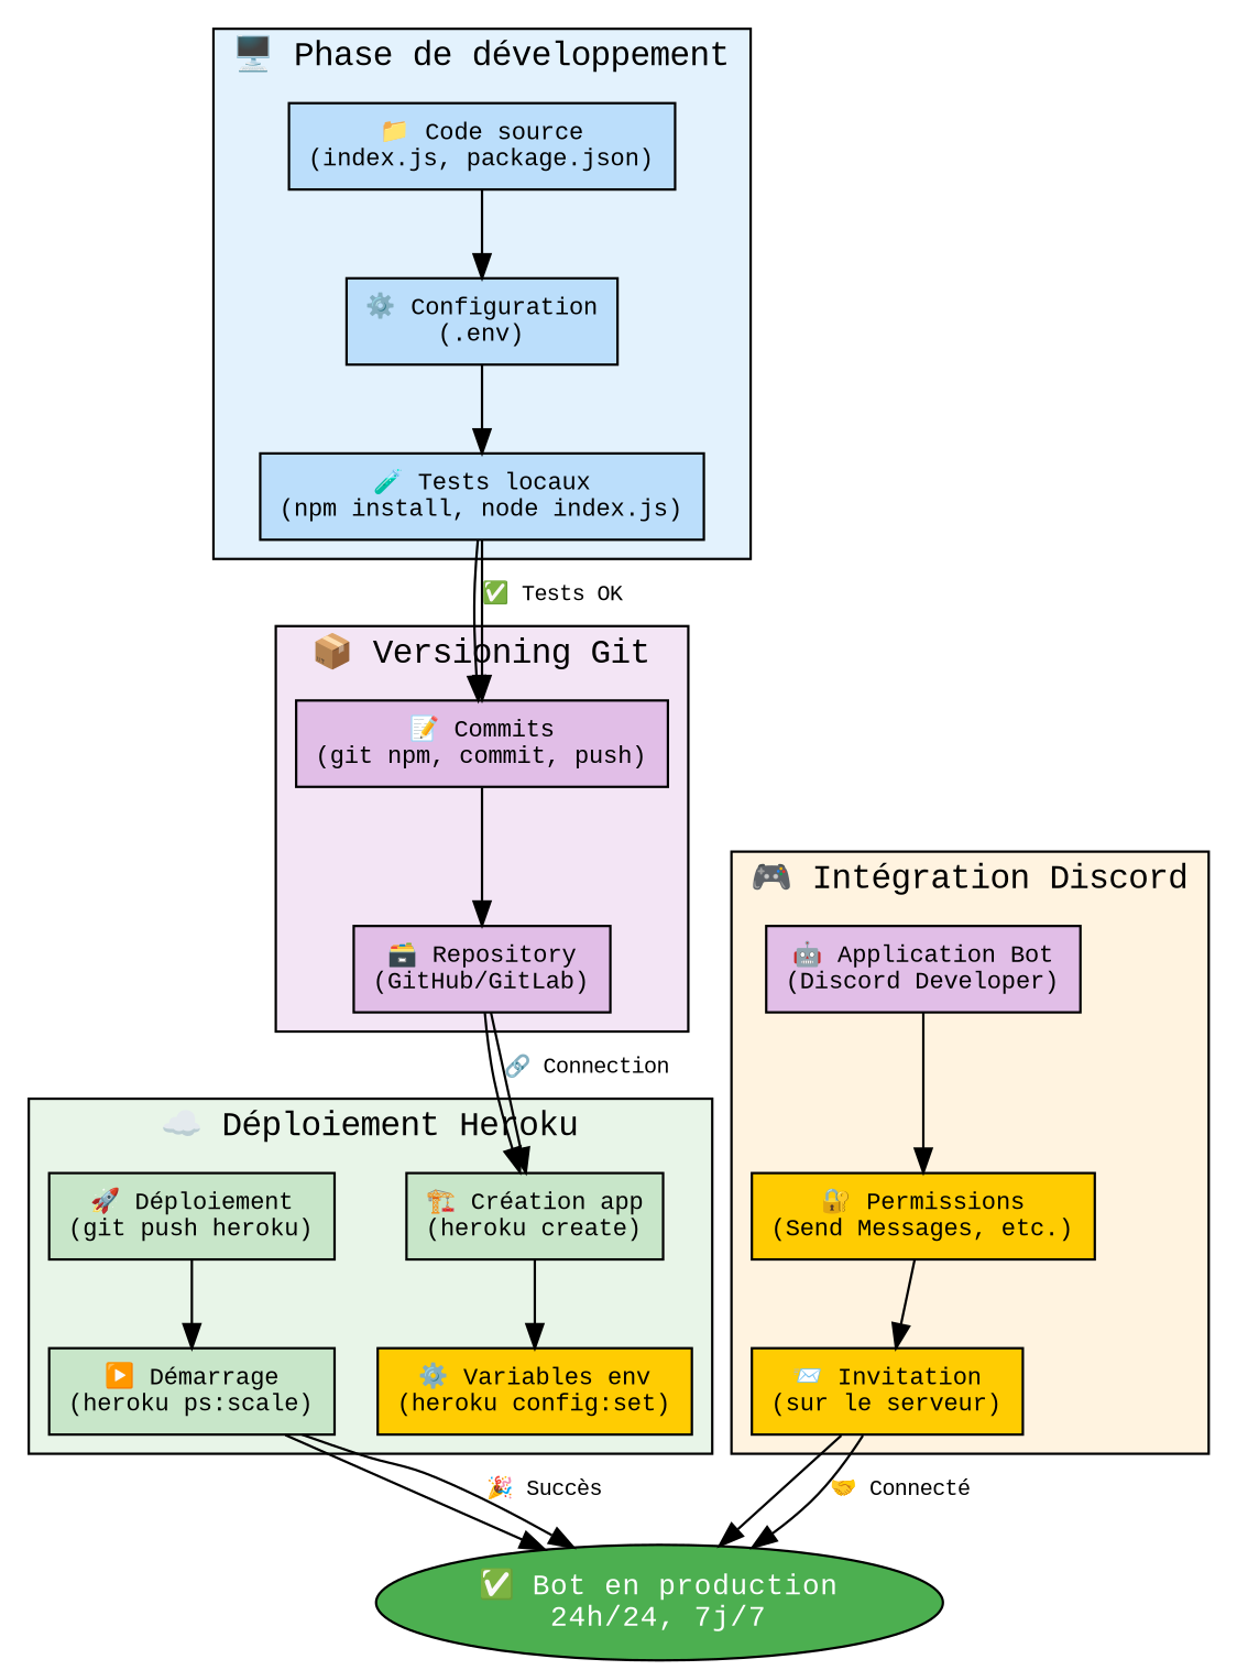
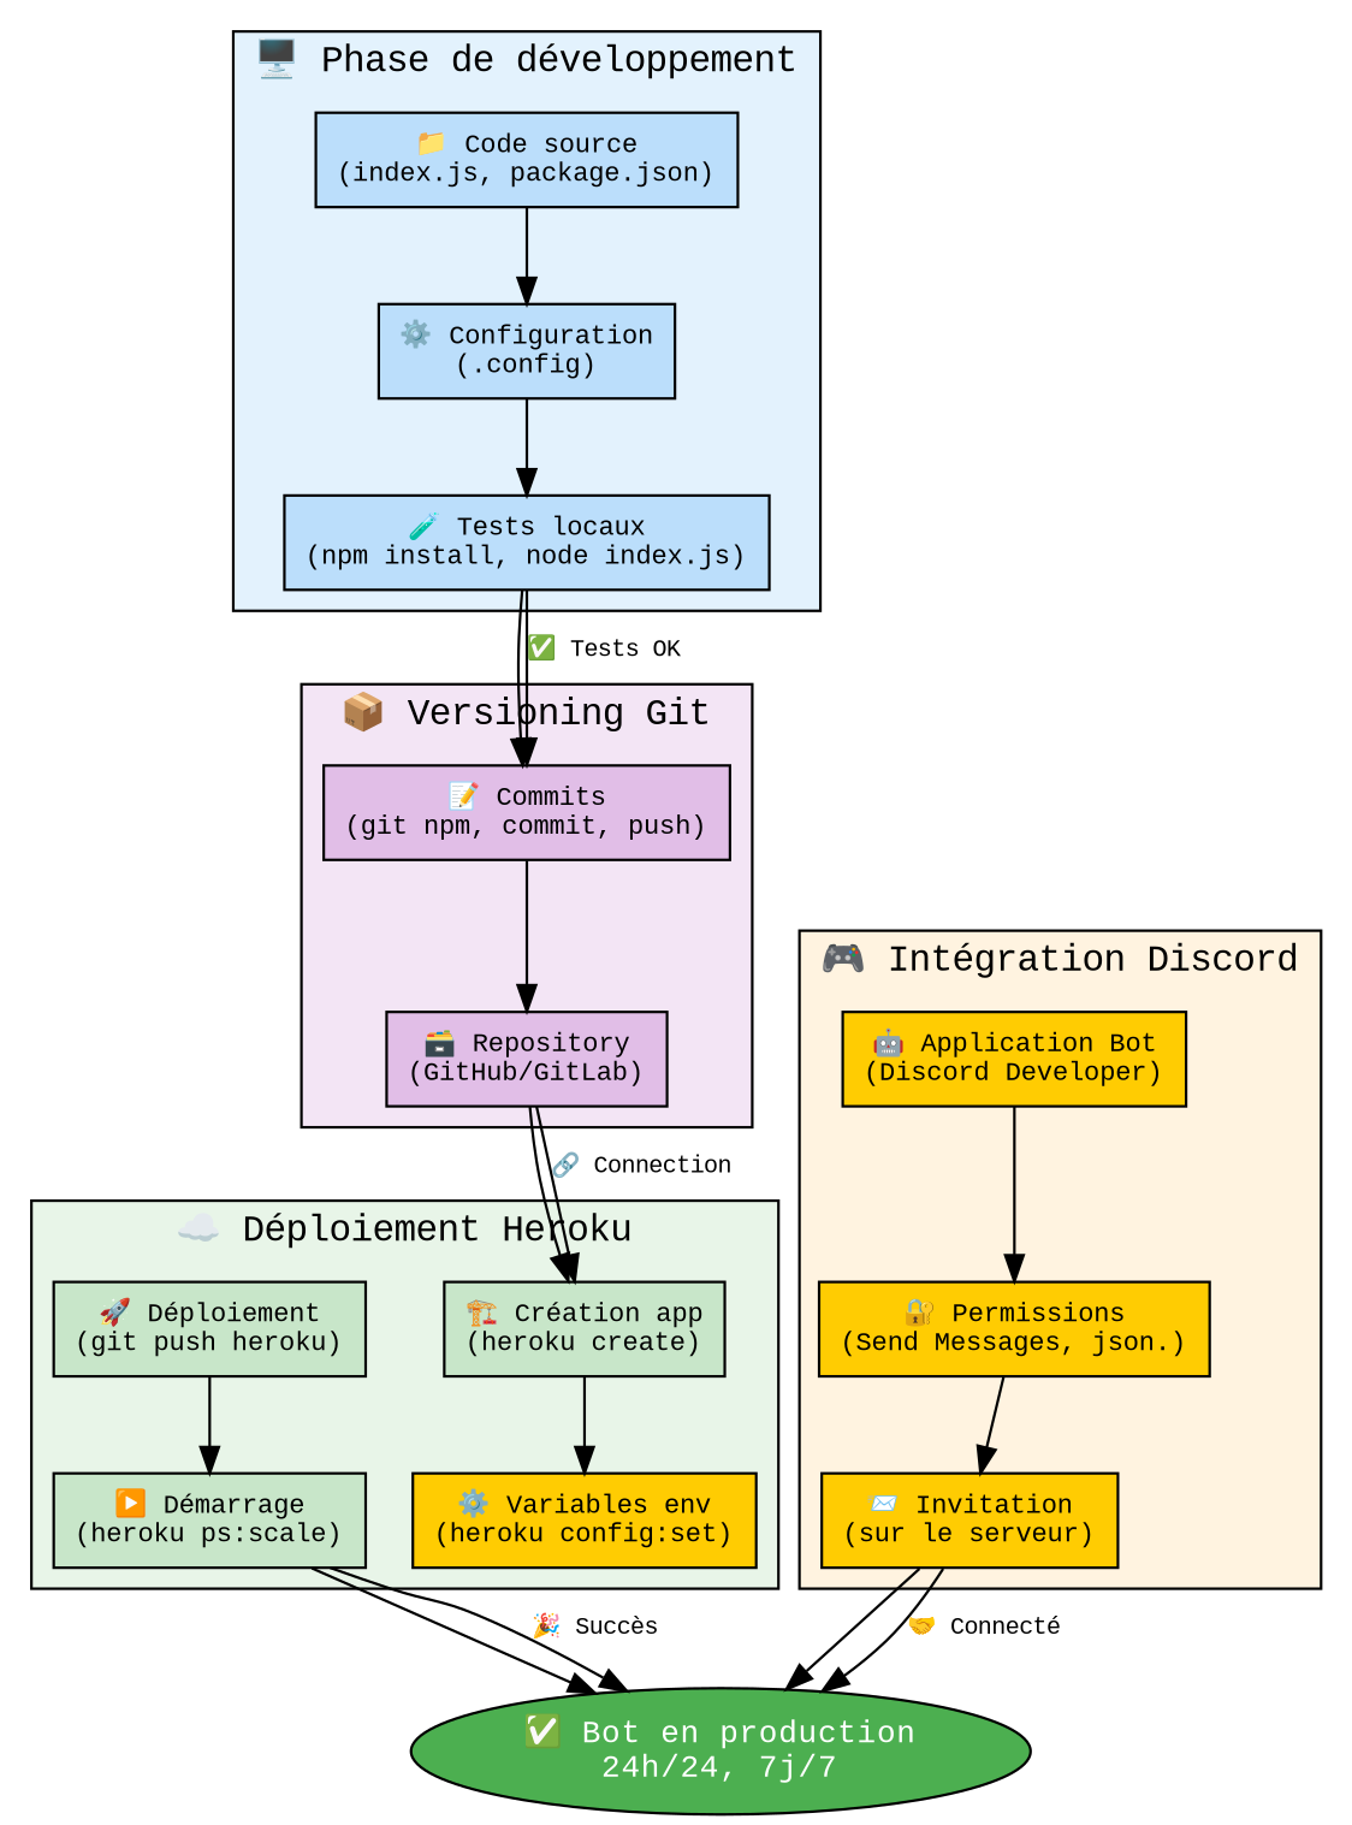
  digraph {
    bgcolor=white
    fontname="Liberation Mono"
    rankdir=TB
    node [fillcolor="#ffcc02" fontname="Liberation Mono" fontsize=10 shape=box style=filled]
    edge [fontname="Liberation Mono" fontsize=9]
    n1 [fillcolor="#bbdefb" label="📁 Code source\n(index.js, package.json)"]
-   n2 [fillcolor="#bbdefb" label="⚙️ Configuration\n(.env)"]
+   n2 [fillcolor="#bbdefb" label="⚙️ Configuration\n(.config)"]
    n3 [fillcolor="#bbdefb" label="🧪 Tests locaux\n(npm install, node index.js)"]
    n4 [fillcolor="#e1bee7" label="📝 Commits\n(git npm, commit, push)"]
    n5 [fillcolor="#e1bee7" label="🗃️ Repository\n(GitHub/GitLab)"]
    n6 [fillcolor="#c8e6c9" label="🏗️ Création app\n(heroku create)"]
    n7 [label="⚙️ Variables env\n(heroku config:set)"]
    n8 [fillcolor="#c8e6c9" label="🚀 Déploiement\n(git push heroku)"]
    n9 [fillcolor="#c8e6c9" label="▶️ Démarrage\n(heroku ps:scale)"]
-   n10 [fillcolor="#e1bee7" label="🤖 Application Bot\n(Discord Developer)"]
-   n11 [label="🔐 Permissions\n(Send Messages, etc.)"]
+   n10 [label="🤖 Application Bot\n(Discord Developer)"]
+   n11 [label="🔐 Permissions\n(Send Messages, json.)"]
    n12 [label="📨 Invitation\n(sur le serveur)"]
    n13 [fillcolor="#4caf50" fontcolor=white fontsize=12 label="✅ Bot en production\n24h/24, 7j/7" shape=ellipse]
    subgraph cluster_1 {
      fillcolor="#e3f2fd"
      label="🖥️ Phase de développement"
      style=filled
      n1
      n2
      n3
    }
    subgraph cluster_2 {
      fillcolor="#f3e5f5"
      label="📦 Versioning Git"
      style=filled
      n4
      n5
    }
    subgraph cluster_3 {
      fillcolor="#e8f5e8"
      label="☁️ Déploiement Heroku"
      style=filled
      n6
      n7
      n8
      n9
    }
    subgraph cluster_4 {
      fillcolor="#fff3e0"
      label="🎮 Intégration Discord"
      style=filled
      n10
      n11
      n12
    }
    n1 -> n2
    n2 -> n3
    n3 -> n4
    n3 -> n4 [label="✅ Tests OK"]
    n4 -> n5
    n5 -> n6
    n5 -> n6 [label="🔗 Connection"]
    n6 -> n7
    n8 -> n9
    n9 -> n13
    n9 -> n13 [label="🎉 Succès"]
    n10 -> n11
    n11 -> n12
    n12 -> n13
    n12 -> n13 [label="🤝 Connecté"]
  }
